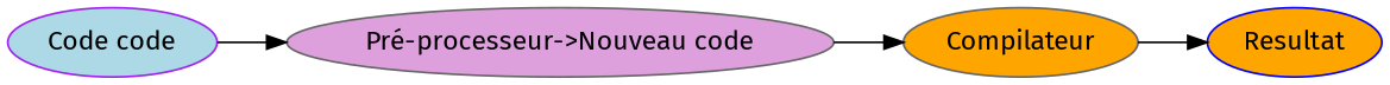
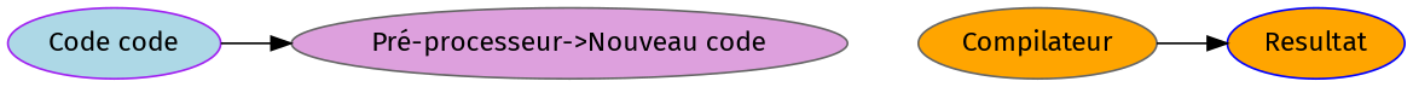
  digraph {
    fontname="Fira Sans"
    rankdir=LR
    node [color=gray40 fillcolor=orange fontname="Fira Sans" style=filled]
    edge [fontname="Fira Sans"]
    n1 [color=purple fillcolor=lightblue label="Code code"]
    n2 [fillcolor=plum label="Pré-processeur->Nouveau code"]
    n3 [label=Compilateur]
    n4 [color=blue label=Resultat]
    n1 -> n2
-   n2 -> n3
    n3 -> n4
  }
